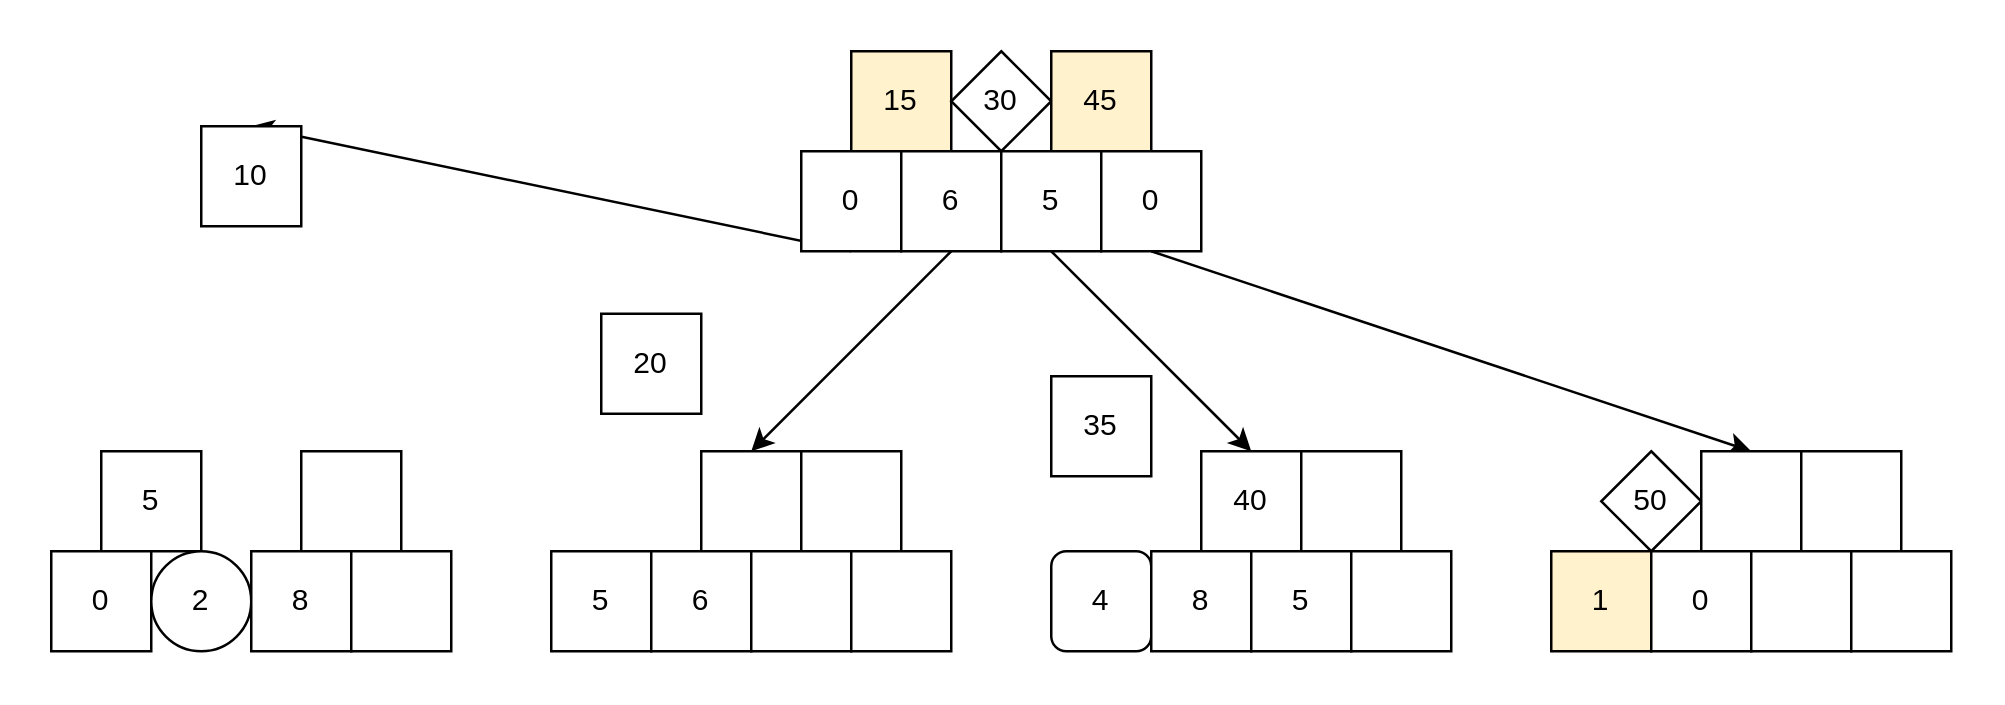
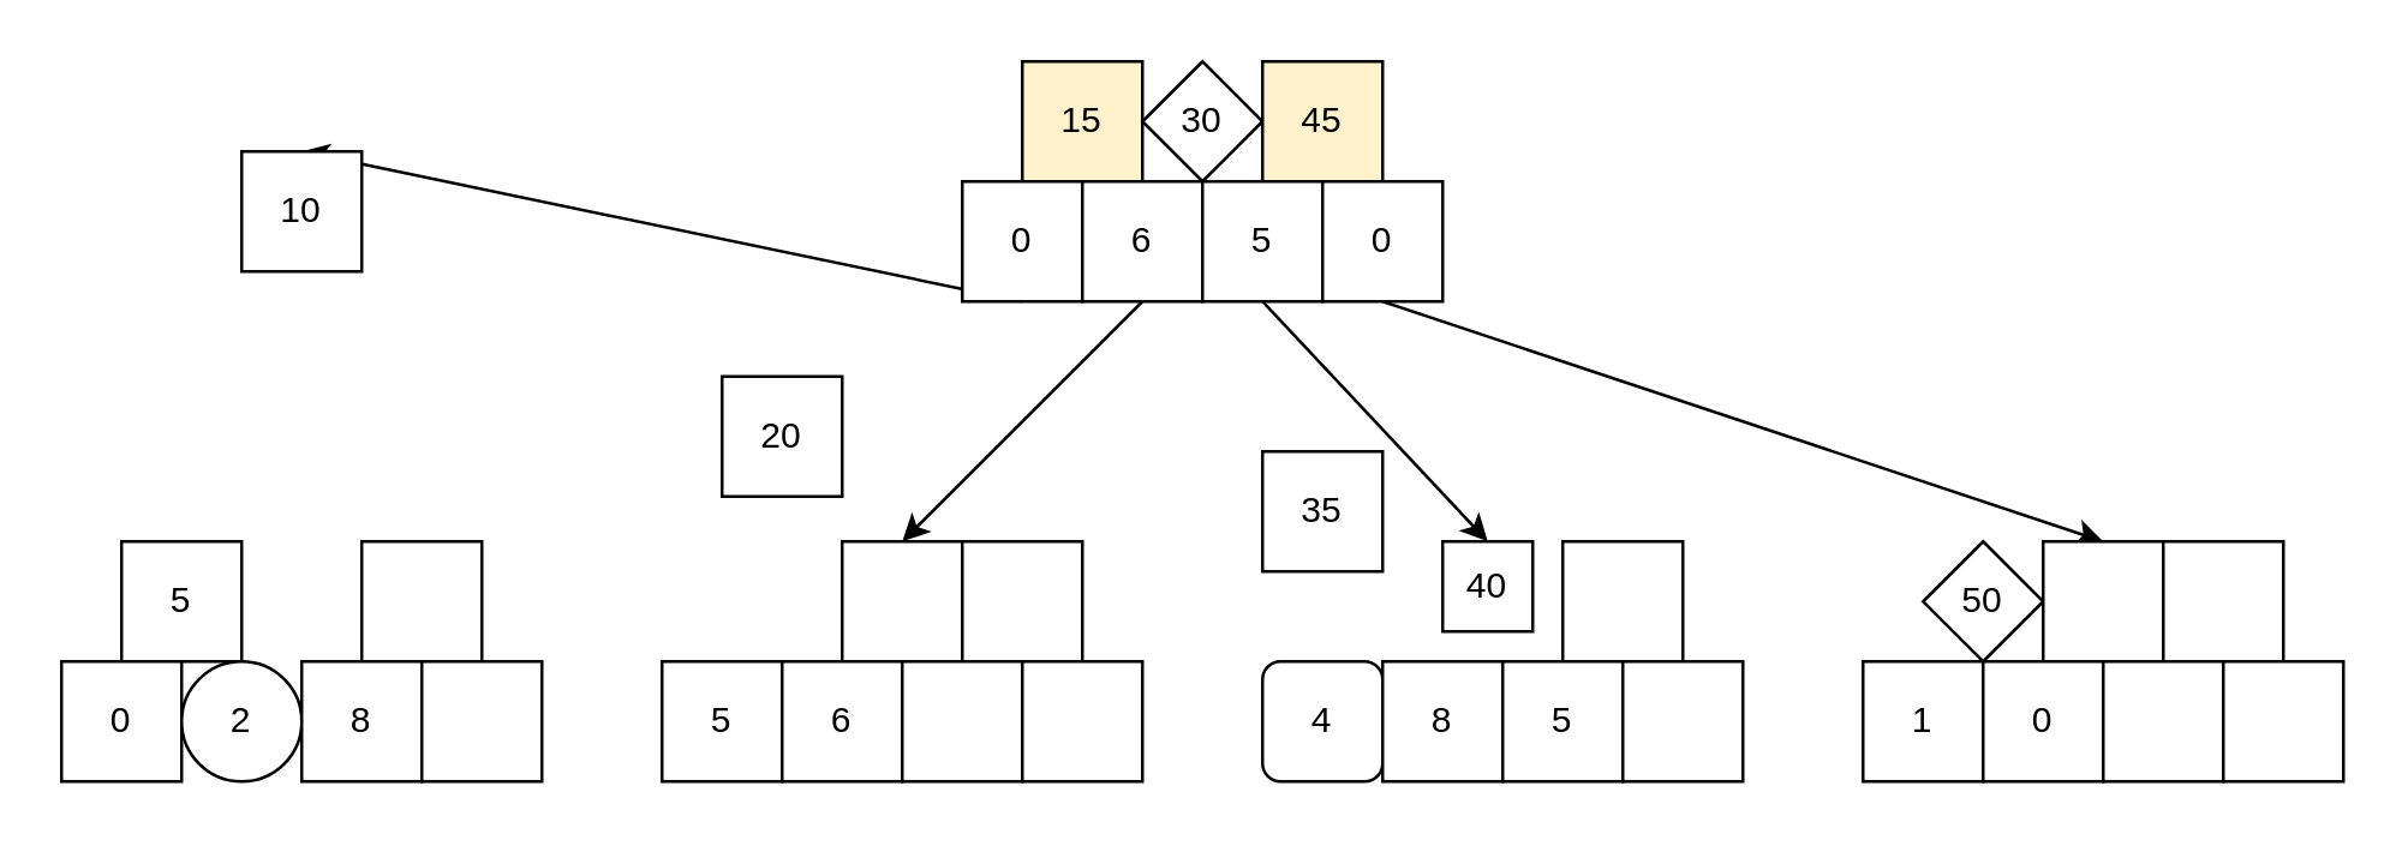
  <mxCell id="0" />
  <mxCell id="1" parent="0" />
  <mxCell id="2" value="15" style="rounded=0;whiteSpace=wrap;html=1;fillColor=#fff2cc;" parent="1" vertex="1"><mxGeometry x="340" y="20" width="40" height="40" as="geometry" /></mxCell>
  <mxCell id="3" value="30" style="rhombus;whiteSpace=wrap;html=1;" parent="1" vertex="1"><mxGeometry x="380" y="20" width="40" height="40" as="geometry" /></mxCell>
  <mxCell id="4" value="45" style="rounded=0;whiteSpace=wrap;html=1;fillColor=#fff2cc;" parent="1" vertex="1"><mxGeometry x="420" y="20" width="40" height="40" as="geometry" /></mxCell>
  <mxCell id="5" style="rounded=0;orthogonalLoop=1;jettySize=auto;html=1;entryX=0.5;entryY=0;entryDx=0;entryDy=0;exitX=0.5;exitY=1;exitDx=0;exitDy=0;" edge="1" parent="1" source="6" target="14"><mxGeometry relative="1" as="geometry" /></mxCell>
  <mxCell id="6" value="0" style="rounded=0;whiteSpace=wrap;html=1;" parent="1" vertex="1"><mxGeometry x="320" y="60" width="40" height="40" as="geometry" /></mxCell>
  <mxCell id="7" style="edgeStyle=none;rounded=0;orthogonalLoop=1;jettySize=auto;html=1;entryX=0.5;entryY=0;entryDx=0;entryDy=0;exitX=0.5;exitY=1;exitDx=0;exitDy=0;" edge="1" parent="1" source="8" target="21"><mxGeometry relative="1" as="geometry" /></mxCell>
  <mxCell id="8" value="6" style="rounded=0;whiteSpace=wrap;html=1;" parent="1" vertex="1"><mxGeometry x="360" y="60" width="40" height="40" as="geometry" /></mxCell>
  <mxCell id="9" style="edgeStyle=none;rounded=0;orthogonalLoop=1;jettySize=auto;html=1;entryX=0.5;entryY=0;entryDx=0;entryDy=0;exitX=0.5;exitY=1;exitDx=0;exitDy=0;" edge="1" parent="1" source="10" target="28"><mxGeometry relative="1" as="geometry" /></mxCell>
  <mxCell id="10" value="5" style="rounded=0;whiteSpace=wrap;html=1;" parent="1" vertex="1"><mxGeometry x="400" y="60" width="40" height="40" as="geometry" /></mxCell>
  <mxCell id="11" style="edgeStyle=none;rounded=0;orthogonalLoop=1;jettySize=auto;html=1;entryX=0.5;entryY=0;entryDx=0;entryDy=0;exitX=0.5;exitY=1;exitDx=0;exitDy=0;" edge="1" parent="1" source="12" target="35"><mxGeometry relative="1" as="geometry" /></mxCell>
  <mxCell id="12" value="0" style="rounded=0;whiteSpace=wrap;html=1;" parent="1" vertex="1"><mxGeometry x="440" y="60" width="40" height="40" as="geometry" /></mxCell>
  <mxCell id="13" value="5" style="rounded=0;whiteSpace=wrap;html=1;" vertex="1" parent="1"><mxGeometry x="40" y="180" width="40" height="40" as="geometry" /></mxCell>
  <mxCell id="14" value="10" style="rounded=0;whiteSpace=wrap;html=1;" vertex="1" parent="1"><mxGeometry x="80" y="50" width="40" height="40" as="geometry" /></mxCell>
  <mxCell id="15" value="" style="rounded=0;whiteSpace=wrap;html=1;" vertex="1" parent="1"><mxGeometry x="120" y="180" width="40" height="40" as="geometry" /></mxCell>
  <mxCell id="16" value="0" style="rounded=0;whiteSpace=wrap;html=1;" vertex="1" parent="1"><mxGeometry x="20" y="220" width="40" height="40" as="geometry" /></mxCell>
  <mxCell id="17" value="2" style="ellipse;whiteSpace=wrap;html=1;" vertex="1" parent="1"><mxGeometry x="60" y="220" width="40" height="40" as="geometry" /></mxCell>
  <mxCell id="18" value="8" style="rounded=0;whiteSpace=wrap;html=1;" vertex="1" parent="1"><mxGeometry x="100" y="220" width="40" height="40" as="geometry" /></mxCell>
  <mxCell id="19" value="" style="rounded=0;whiteSpace=wrap;html=1;" vertex="1" parent="1"><mxGeometry x="140" y="220" width="40" height="40" as="geometry" /></mxCell>
  <mxCell id="20" value="20" style="rounded=0;whiteSpace=wrap;html=1;" vertex="1" parent="1"><mxGeometry x="240" y="125" width="40" height="40" as="geometry" /></mxCell>
  <mxCell id="21" value="" style="rounded=0;whiteSpace=wrap;html=1;" vertex="1" parent="1"><mxGeometry x="280" y="180" width="40" height="40" as="geometry" /></mxCell>
  <mxCell id="22" value="" style="rounded=0;whiteSpace=wrap;html=1;" vertex="1" parent="1"><mxGeometry x="320" y="180" width="40" height="40" as="geometry" /></mxCell>
  <mxCell id="23" value="5" style="rounded=0;whiteSpace=wrap;html=1;" vertex="1" parent="1"><mxGeometry x="220" y="220" width="40" height="40" as="geometry" /></mxCell>
  <mxCell id="24" value="6" style="rounded=0;whiteSpace=wrap;html=1;" vertex="1" parent="1"><mxGeometry x="260" y="220" width="40" height="40" as="geometry" /></mxCell>
  <mxCell id="25" value="" style="rounded=0;whiteSpace=wrap;html=1;" vertex="1" parent="1"><mxGeometry x="300" y="220" width="40" height="40" as="geometry" /></mxCell>
  <mxCell id="26" value="" style="rounded=0;whiteSpace=wrap;html=1;" vertex="1" parent="1"><mxGeometry x="340" y="220" width="40" height="40" as="geometry" /></mxCell>
  <mxCell id="27" value="35" style="rounded=0;whiteSpace=wrap;html=1;" vertex="1" parent="1"><mxGeometry x="420" y="150" width="40" height="40" as="geometry" /></mxCell>
- <mxCell id="28" value="40" style="rounded=0;whiteSpace=wrap;html=1;" vertex="1" parent="1"><mxGeometry x="480" y="180" width="40" height="40" as="geometry" /></mxCell>
+ <mxCell id="28" value="40" style="rounded=0;whiteSpace=wrap;html=1;" vertex="1" parent="1"><mxGeometry x="480" y="180" width="30" height="30" as="geometry" /></mxCell>
  <mxCell id="29" value="" style="rounded=0;whiteSpace=wrap;html=1;" vertex="1" parent="1"><mxGeometry x="520" y="180" width="40" height="40" as="geometry" /></mxCell>
  <mxCell id="30" value="4" style="whiteSpace=wrap;html=1;rounded=1;" vertex="1" parent="1"><mxGeometry x="420" y="220" width="40" height="40" as="geometry" /></mxCell>
  <mxCell id="31" value="8" style="rounded=0;whiteSpace=wrap;html=1;" vertex="1" parent="1"><mxGeometry x="460" y="220" width="40" height="40" as="geometry" /></mxCell>
  <mxCell id="32" value="5" style="rounded=0;whiteSpace=wrap;html=1;" vertex="1" parent="1"><mxGeometry x="500" y="220" width="40" height="40" as="geometry" /></mxCell>
  <mxCell id="33" value="" style="rounded=0;whiteSpace=wrap;html=1;" vertex="1" parent="1"><mxGeometry x="540" y="220" width="40" height="40" as="geometry" /></mxCell>
  <mxCell id="34" value="50" style="rhombus;whiteSpace=wrap;html=1;" vertex="1" parent="1"><mxGeometry x="640" y="180" width="40" height="40" as="geometry" /></mxCell>
  <mxCell id="35" value="" style="rounded=0;whiteSpace=wrap;html=1;" vertex="1" parent="1"><mxGeometry x="680" y="180" width="40" height="40" as="geometry" /></mxCell>
  <mxCell id="36" value="" style="rounded=0;whiteSpace=wrap;html=1;" vertex="1" parent="1"><mxGeometry x="720" y="180" width="40" height="40" as="geometry" /></mxCell>
- <mxCell id="37" value="1" style="rounded=0;whiteSpace=wrap;html=1;fillColor=#fff2cc;" vertex="1" parent="1"><mxGeometry x="620" y="220" width="40" height="40" as="geometry" /></mxCell>
+ <mxCell id="37" value="1" style="rounded=0;whiteSpace=wrap;html=1;" vertex="1" parent="1"><mxGeometry x="620" y="220" width="40" height="40" as="geometry" /></mxCell>
  <mxCell id="38" value="0" style="rounded=0;whiteSpace=wrap;html=1;" vertex="1" parent="1"><mxGeometry x="660" y="220" width="40" height="40" as="geometry" /></mxCell>
  <mxCell id="39" value="" style="rounded=0;whiteSpace=wrap;html=1;" vertex="1" parent="1"><mxGeometry x="700" y="220" width="40" height="40" as="geometry" /></mxCell>
  <mxCell id="40" value="" style="rounded=0;whiteSpace=wrap;html=1;" vertex="1" parent="1"><mxGeometry x="740" y="220" width="40" height="40" as="geometry" /></mxCell>
